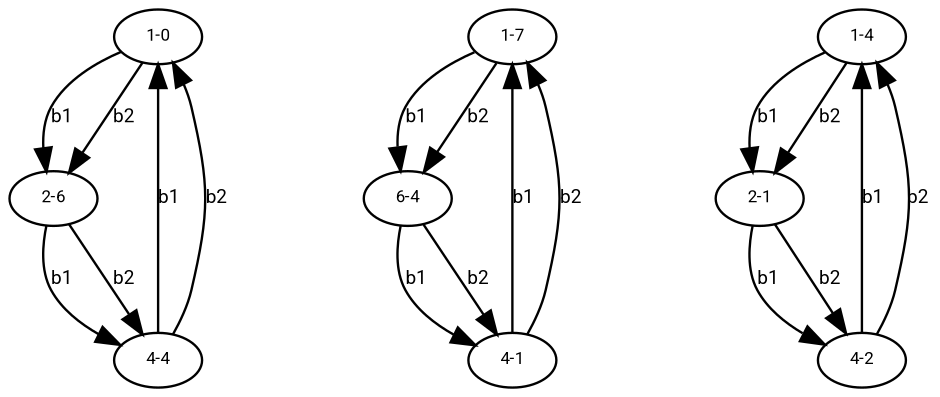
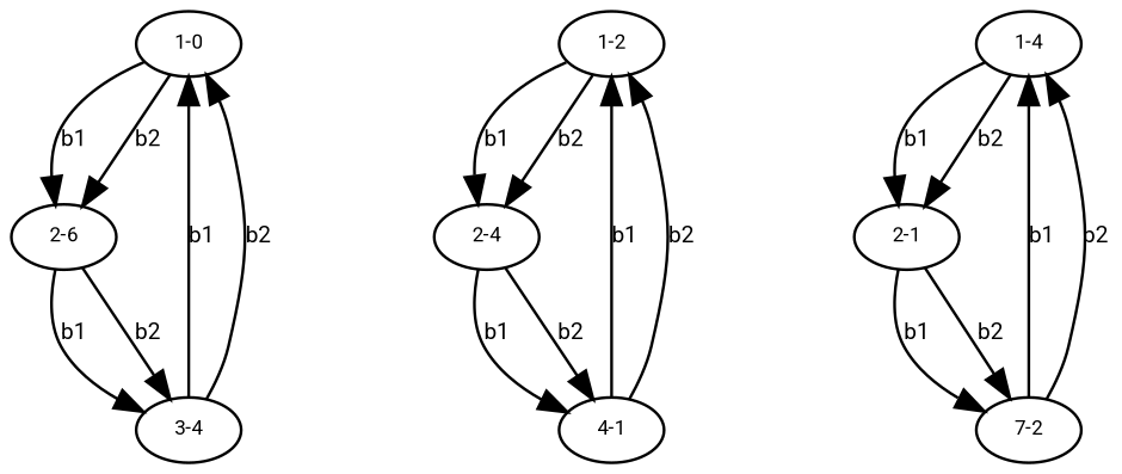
  digraph {
    fontname=Roboto
    node [fontname=Roboto fontsize=7]
    edge [fontname=Roboto fontsize=8]
    n1 [height=.01 label="1-0" width=.01]
    n2 [height=.01 label="2-6" width=.01]
-   n3 [height=.01 label="4-4" width=.01]
-   n4 [height=.01 label="1-7" width=.01]
-   n5 [height=.01 label="6-4" width=.01]
+   n3 [height=.01 label="3-4" width=.01]
+   n4 [height=.01 label="1-2" width=.01]
+   n5 [height=.01 label="2-4" width=.01]
    n6 [height=.01 label="4-1" width=.01]
    n7 [height=.01 label="1-4" width=.01]
    n8 [height=.01 label="2-1" width=.01]
-   n9 [height=.01 label="4-2" width=.01]
+   n9 [height=.01 label="7-2" width=.01]
    n1 -> n2 [label=b1]
    n1 -> n2 [label=b2]
    n2 -> n3 [label=b1]
    n2 -> n3 [label=b2]
    n3 -> n1 [label=b1]
    n3 -> n1 [label=b2]
    n4 -> n5 [label=b1]
    n4 -> n5 [label=b2]
    n5 -> n6 [label=b1]
    n5 -> n6 [label=b2]
    n6 -> n4 [label=b1]
    n6 -> n4 [label=b2]
    n7 -> n8 [label=b1]
    n7 -> n8 [label=b2]
    n8 -> n9 [label=b1]
    n8 -> n9 [label=b2]
    n9 -> n7 [label=b1]
    n9 -> n7 [label=b2]
  }
